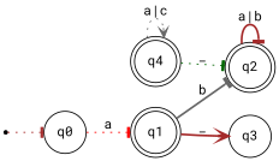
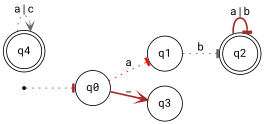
  digraph {
    fontname="Roboto Mono"
    rankdir=LR
    node [fontname="Roboto Mono" shape=circle]
    edge [arrowhead=tee color=brown fontname="Roboto Mono" style=dotted]
    q2 [shape=doublecircle]
    q4 [shape=doublecircle]
    inic [shape=point]
    q0
-   q1 [shape=doublecircle]
+   q1
    q3
    q2 -> q2 [label="a|b" style=bold]
-   q4 -> q2 [color=darkgreen label=_]
    q4 -> q4 [arrowhead=vee color=gray40 label="a|c"]
    inic -> q0
    q0 -> q1 [color=red label=a]
-   q1 -> q3 [arrowhead=vee label=_ style=bold]
-   q1 -> q2 [color=gray40 label=b style=bold]
+   q0 -> q3 [arrowhead=vee label=_ style=bold]
+   q1 -> q2 [color=gray40 label=b]
  }
